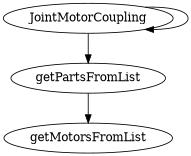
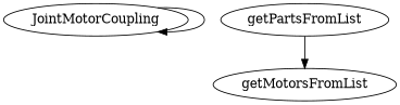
  digraph {
    JointMotorCoupling
    getPartsFromList
    getMotorsFromList
    JointMotorCoupling -> JointMotorCoupling
-   JointMotorCoupling -> getPartsFromList
    getPartsFromList -> getMotorsFromList
  }
